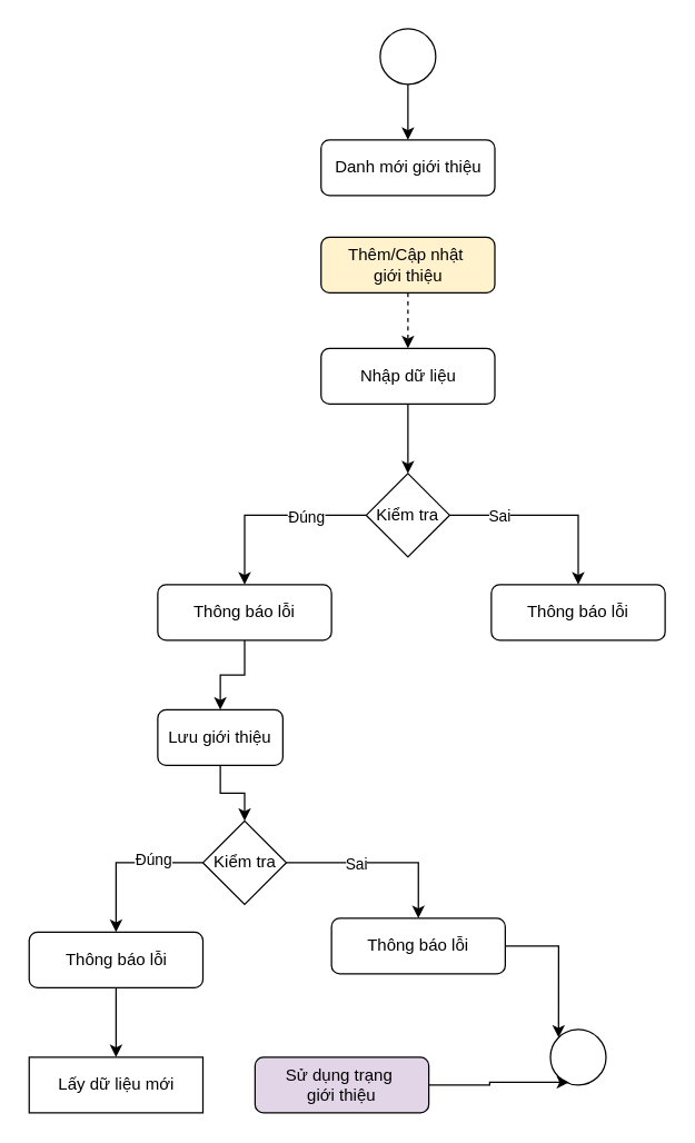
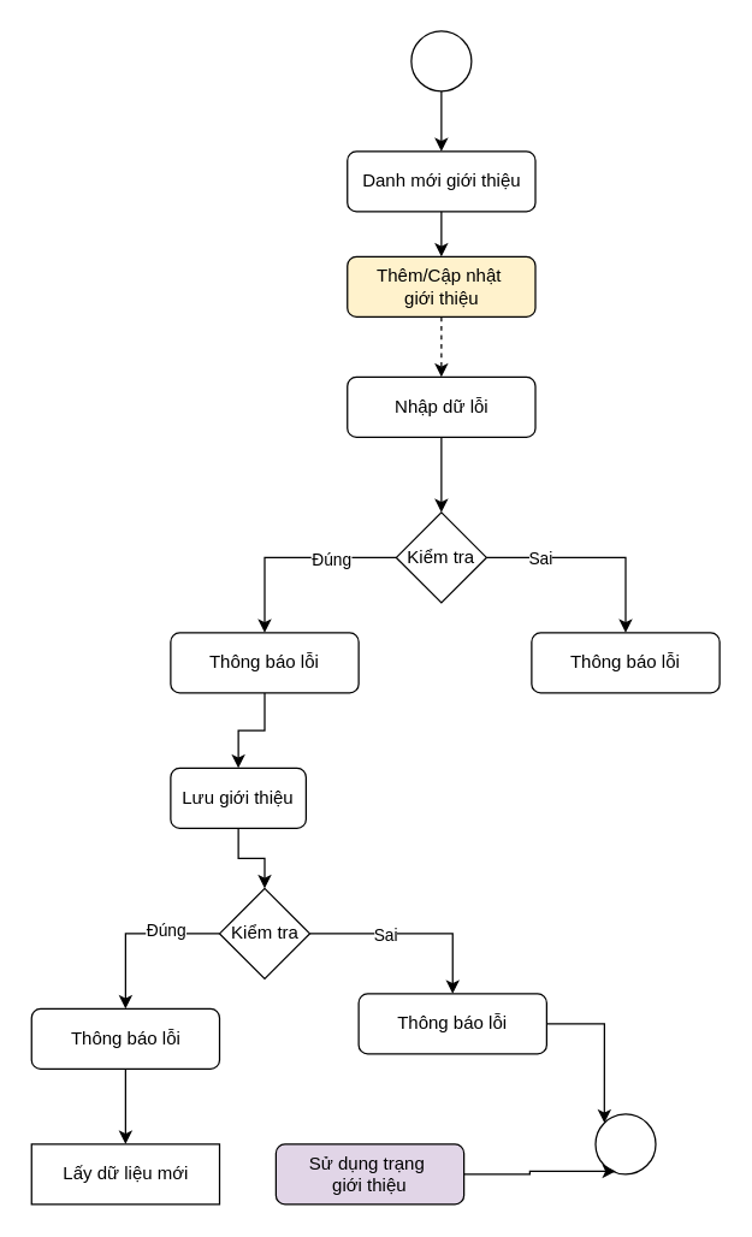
  <mxCell id="0" />
  <mxCell id="1" parent="0" />
  <mxCell id="2" style="edgeStyle=orthogonalEdgeStyle;rounded=0;orthogonalLoop=1;jettySize=auto;html=1;" parent="1" source="3" target="5" edge="1"><mxGeometry relative="1" as="geometry" /></mxCell>
  <mxCell id="3" value="" style="ellipse;whiteSpace=wrap;html=1;aspect=fixed;" parent="1" vertex="1"><mxGeometry x="273" y="20" width="40" height="40" as="geometry" /></mxCell>
+ <mxCell id="4" style="edgeStyle=orthogonalEdgeStyle;rounded=0;orthogonalLoop=1;jettySize=auto;html=1;" parent="1" source="5" target="7" edge="1"><mxGeometry relative="1" as="geometry" /></mxCell>
  <mxCell id="5" value="Danh mới giới thiệu" style="rounded=1;whiteSpace=wrap;html=1;" parent="1" vertex="1"><mxGeometry x="230.5" y="100" width="125" height="40" as="geometry" /></mxCell>
  <mxCell id="6" style="edgeStyle=orthogonalEdgeStyle;rounded=0;orthogonalLoop=1;jettySize=auto;html=1;dashed=1;" parent="1" source="7" target="9" edge="1"><mxGeometry relative="1" as="geometry" /></mxCell>
  <mxCell id="7" value="Thêm/Cập nhật&amp;nbsp;&lt;div&gt;giới thiệu&lt;/div&gt;" style="rounded=1;whiteSpace=wrap;html=1;fillColor=#fff2cc;" parent="1" vertex="1"><mxGeometry x="230.5" y="170" width="125" height="40" as="geometry" /></mxCell>
  <mxCell id="8" style="edgeStyle=orthogonalEdgeStyle;rounded=0;orthogonalLoop=1;jettySize=auto;html=1;entryX=0.5;entryY=0;entryDx=0;entryDy=0;" parent="1" source="9" target="14" edge="1"><mxGeometry relative="1" as="geometry" /></mxCell>
- <mxCell id="9" value="Nhập dữ liệu" style="rounded=1;whiteSpace=wrap;html=1;" parent="1" vertex="1"><mxGeometry x="230.5" y="250" width="125" height="40" as="geometry" /></mxCell>
+ <mxCell id="9" value="Nhập dữ lỗi" style="rounded=1;whiteSpace=wrap;html=1;" parent="1" vertex="1"><mxGeometry x="230.5" y="250" width="125" height="40" as="geometry" /></mxCell>
  <mxCell id="10" style="edgeStyle=orthogonalEdgeStyle;rounded=0;orthogonalLoop=1;jettySize=auto;html=1;entryX=0.5;entryY=0;entryDx=0;entryDy=0;" parent="1" source="14" target="15" edge="1"><mxGeometry relative="1" as="geometry" /></mxCell>
  <mxCell id="11" value="Sai" style="edgeLabel;html=1;align=center;verticalAlign=middle;resizable=0;points=[];" parent="10" vertex="1" connectable="0"><mxGeometry x="-0.509" relative="1" as="geometry"><mxPoint as="offset" /></mxGeometry></mxCell>
  <mxCell id="12" style="edgeStyle=orthogonalEdgeStyle;rounded=0;orthogonalLoop=1;jettySize=auto;html=1;" parent="1" source="14" target="17" edge="1"><mxGeometry relative="1" as="geometry" /></mxCell>
  <mxCell id="13" value="Đúng" style="edgeLabel;html=1;align=center;verticalAlign=middle;resizable=0;points=[];" parent="12" vertex="1" connectable="0"><mxGeometry x="-0.36" y="1" relative="1" as="geometry"><mxPoint as="offset" /></mxGeometry></mxCell>
  <mxCell id="14" value="Kiểm tra" style="rhombus;whiteSpace=wrap;html=1;" parent="1" vertex="1"><mxGeometry x="263" y="340" width="60" height="60" as="geometry" /></mxCell>
  <mxCell id="15" value="Thông báo lỗi" style="rounded=1;whiteSpace=wrap;html=1;" parent="1" vertex="1"><mxGeometry x="353" y="420" width="125" height="40" as="geometry" /></mxCell>
  <mxCell id="16" style="edgeStyle=orthogonalEdgeStyle;rounded=0;orthogonalLoop=1;jettySize=auto;html=1;" parent="1" source="17" target="19" edge="1"><mxGeometry relative="1" as="geometry" /></mxCell>
  <mxCell id="17" value="Thông báo lỗi" style="rounded=1;whiteSpace=wrap;html=1;" parent="1" vertex="1"><mxGeometry x="113" y="420" width="125" height="40" as="geometry" /></mxCell>
  <mxCell id="18" style="edgeStyle=orthogonalEdgeStyle;rounded=0;orthogonalLoop=1;jettySize=auto;html=1;entryX=0.5;entryY=0;entryDx=0;entryDy=0;" parent="1" source="19" target="24" edge="1"><mxGeometry relative="1" as="geometry" /></mxCell>
  <mxCell id="19" value="Lưu giới thiệu" style="rounded=1;whiteSpace=wrap;html=1;" parent="1" vertex="1"><mxGeometry x="113" y="510" width="90" height="40" as="geometry" /></mxCell>
  <mxCell id="20" style="edgeStyle=orthogonalEdgeStyle;rounded=0;orthogonalLoop=1;jettySize=auto;html=1;" parent="1" source="24" target="26" edge="1"><mxGeometry relative="1" as="geometry" /></mxCell>
  <mxCell id="21" value="Sai" style="edgeLabel;html=1;align=center;verticalAlign=middle;resizable=0;points=[];" parent="20" vertex="1" connectable="0"><mxGeometry x="-0.281" relative="1" as="geometry"><mxPoint x="1" as="offset" /></mxGeometry></mxCell>
  <mxCell id="22" style="edgeStyle=orthogonalEdgeStyle;rounded=0;orthogonalLoop=1;jettySize=auto;html=1;exitX=0;exitY=0.5;exitDx=0;exitDy=0;" parent="1" source="24" target="28" edge="1"><mxGeometry relative="1" as="geometry" /></mxCell>
  <mxCell id="23" value="Đúng" style="edgeLabel;html=1;align=center;verticalAlign=middle;resizable=0;points=[];" parent="22" vertex="1" connectable="0"><mxGeometry x="-0.351" y="-3" relative="1" as="geometry"><mxPoint x="1" as="offset" /></mxGeometry></mxCell>
  <mxCell id="24" value="Kiểm tra" style="rhombus;whiteSpace=wrap;html=1;" parent="1" vertex="1"><mxGeometry x="145.5" y="590" width="60" height="60" as="geometry" /></mxCell>
  <mxCell id="25" style="edgeStyle=orthogonalEdgeStyle;rounded=0;orthogonalLoop=1;jettySize=auto;html=1;entryX=0;entryY=0;entryDx=0;entryDy=0;" parent="1" source="26" target="30" edge="1"><mxGeometry relative="1" as="geometry" /></mxCell>
  <mxCell id="26" value="Thông báo lỗi" style="rounded=1;whiteSpace=wrap;html=1;" parent="1" vertex="1"><mxGeometry x="238" y="660" width="125" height="40" as="geometry" /></mxCell>
  <mxCell id="27" style="edgeStyle=orthogonalEdgeStyle;rounded=0;orthogonalLoop=1;jettySize=auto;html=1;" parent="1" source="28" target="29" edge="1"><mxGeometry relative="1" as="geometry" /></mxCell>
  <mxCell id="28" value="Thông báo lỗi" style="rounded=1;whiteSpace=wrap;html=1;" parent="1" vertex="1"><mxGeometry x="20.5" y="670" width="125" height="40" as="geometry" /></mxCell>
  <mxCell id="29" value="Lấy dữ liệu mới" style="whiteSpace=wrap;html=1;rounded=0;" parent="1" vertex="1"><mxGeometry x="20.5" y="760" width="125" height="40" as="geometry" /></mxCell>
  <mxCell id="30" value="" style="ellipse;whiteSpace=wrap;html=1;aspect=fixed;" parent="1" vertex="1"><mxGeometry x="395.5" y="740" width="40" height="40" as="geometry" /></mxCell>
  <mxCell id="31" style="edgeStyle=orthogonalEdgeStyle;rounded=0;orthogonalLoop=1;jettySize=auto;html=1;entryX=0.338;entryY=0.95;entryDx=0;entryDy=0;entryPerimeter=0;" edge="1" parent="1" source="32" target="30"><mxGeometry relative="1" as="geometry" /></mxCell>
  <mxCell id="32" value="Sử dụng trạng&amp;nbsp;&lt;div&gt;giới thiệu&lt;/div&gt;" style="rounded=1;whiteSpace=wrap;html=1;fillColor=#e1d5e7;" vertex="1" parent="1"><mxGeometry x="183" y="760" width="125" height="40" as="geometry" /></mxCell>
